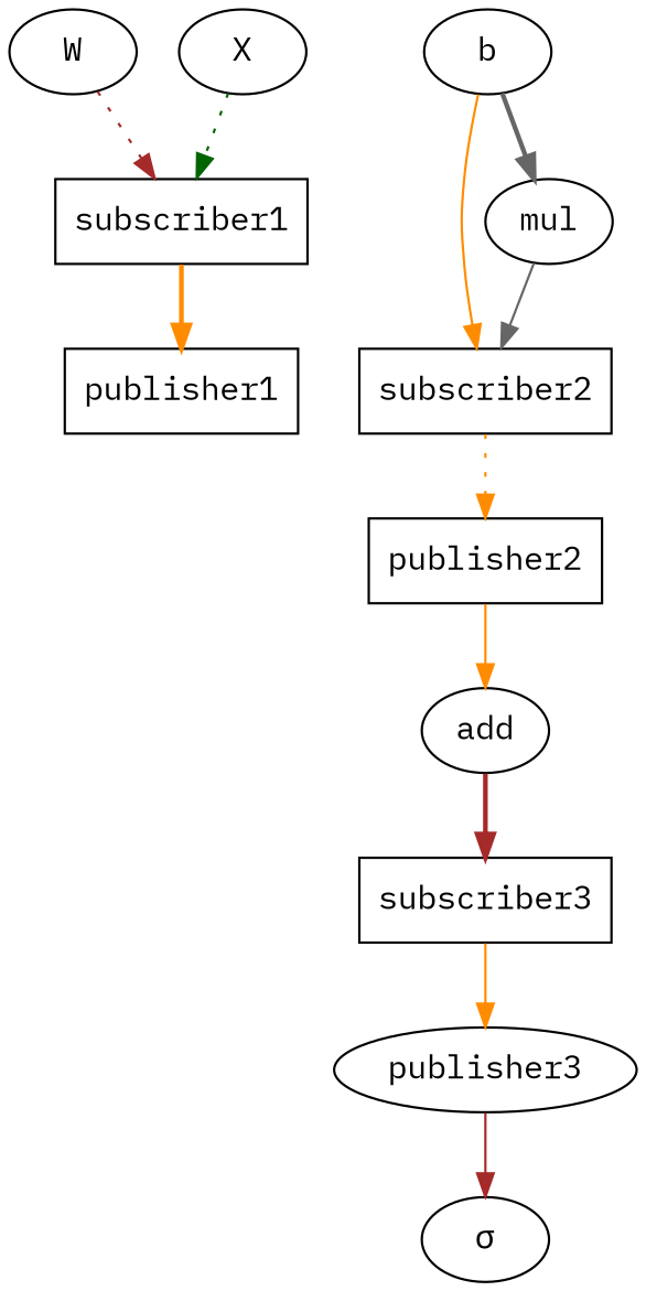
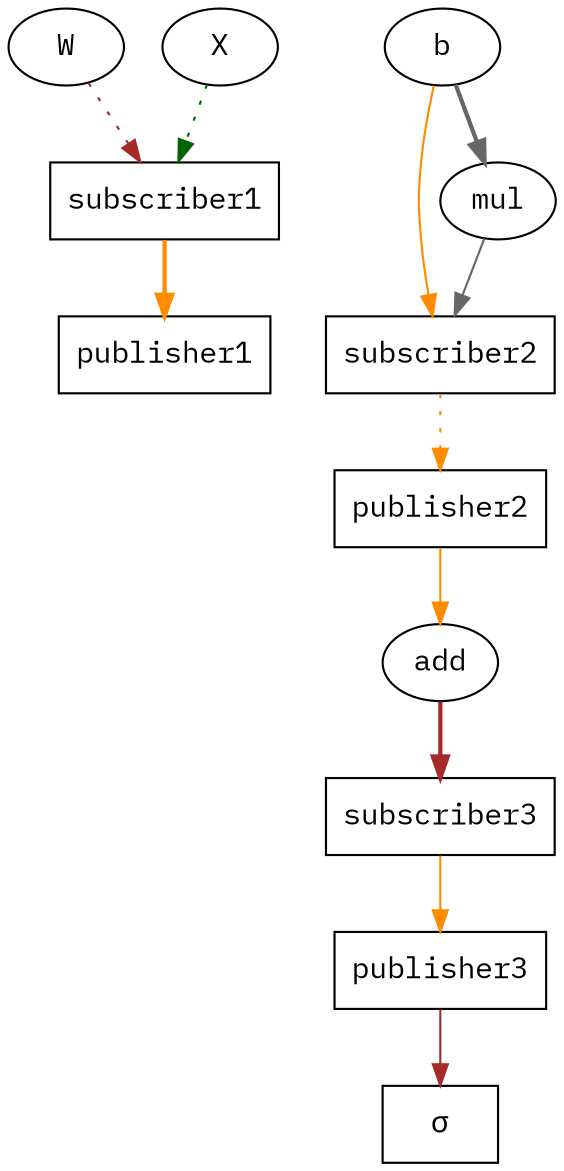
  digraph {
    fontname="IBM Plex Mono"
    rankdir=TB
    node [fontname="IBM Plex Mono"]
    edge [color=darkorange fontname="IBM Plex Mono" style=solid]
    subscriber1 [shape=box]
    publisher1 [shape=box]
    W
    X
    subscriber2 [shape=box]
    mul
    publisher2 [shape=box]
    add
    b
    subscriber3 [shape=box]
-   publisher3 [shape=ellipse]
-   "σ"
+   publisher3 [shape=box]
+   "σ" [shape=box]
    subscriber1 -> publisher1 [style=bold]
    W -> subscriber1 [color=brown style=dotted]
    X -> subscriber1 [color=darkgreen style=dotted]
    subscriber2 -> publisher2 [style=dotted]
    mul -> subscriber2 [color=gray40]
    publisher2 -> add
    add -> subscriber3 [color=brown style=bold]
    b -> subscriber2
    b -> mul [color=gray40 style=bold]
    subscriber3 -> publisher3
    publisher3 -> "σ" [color=brown]
  }
